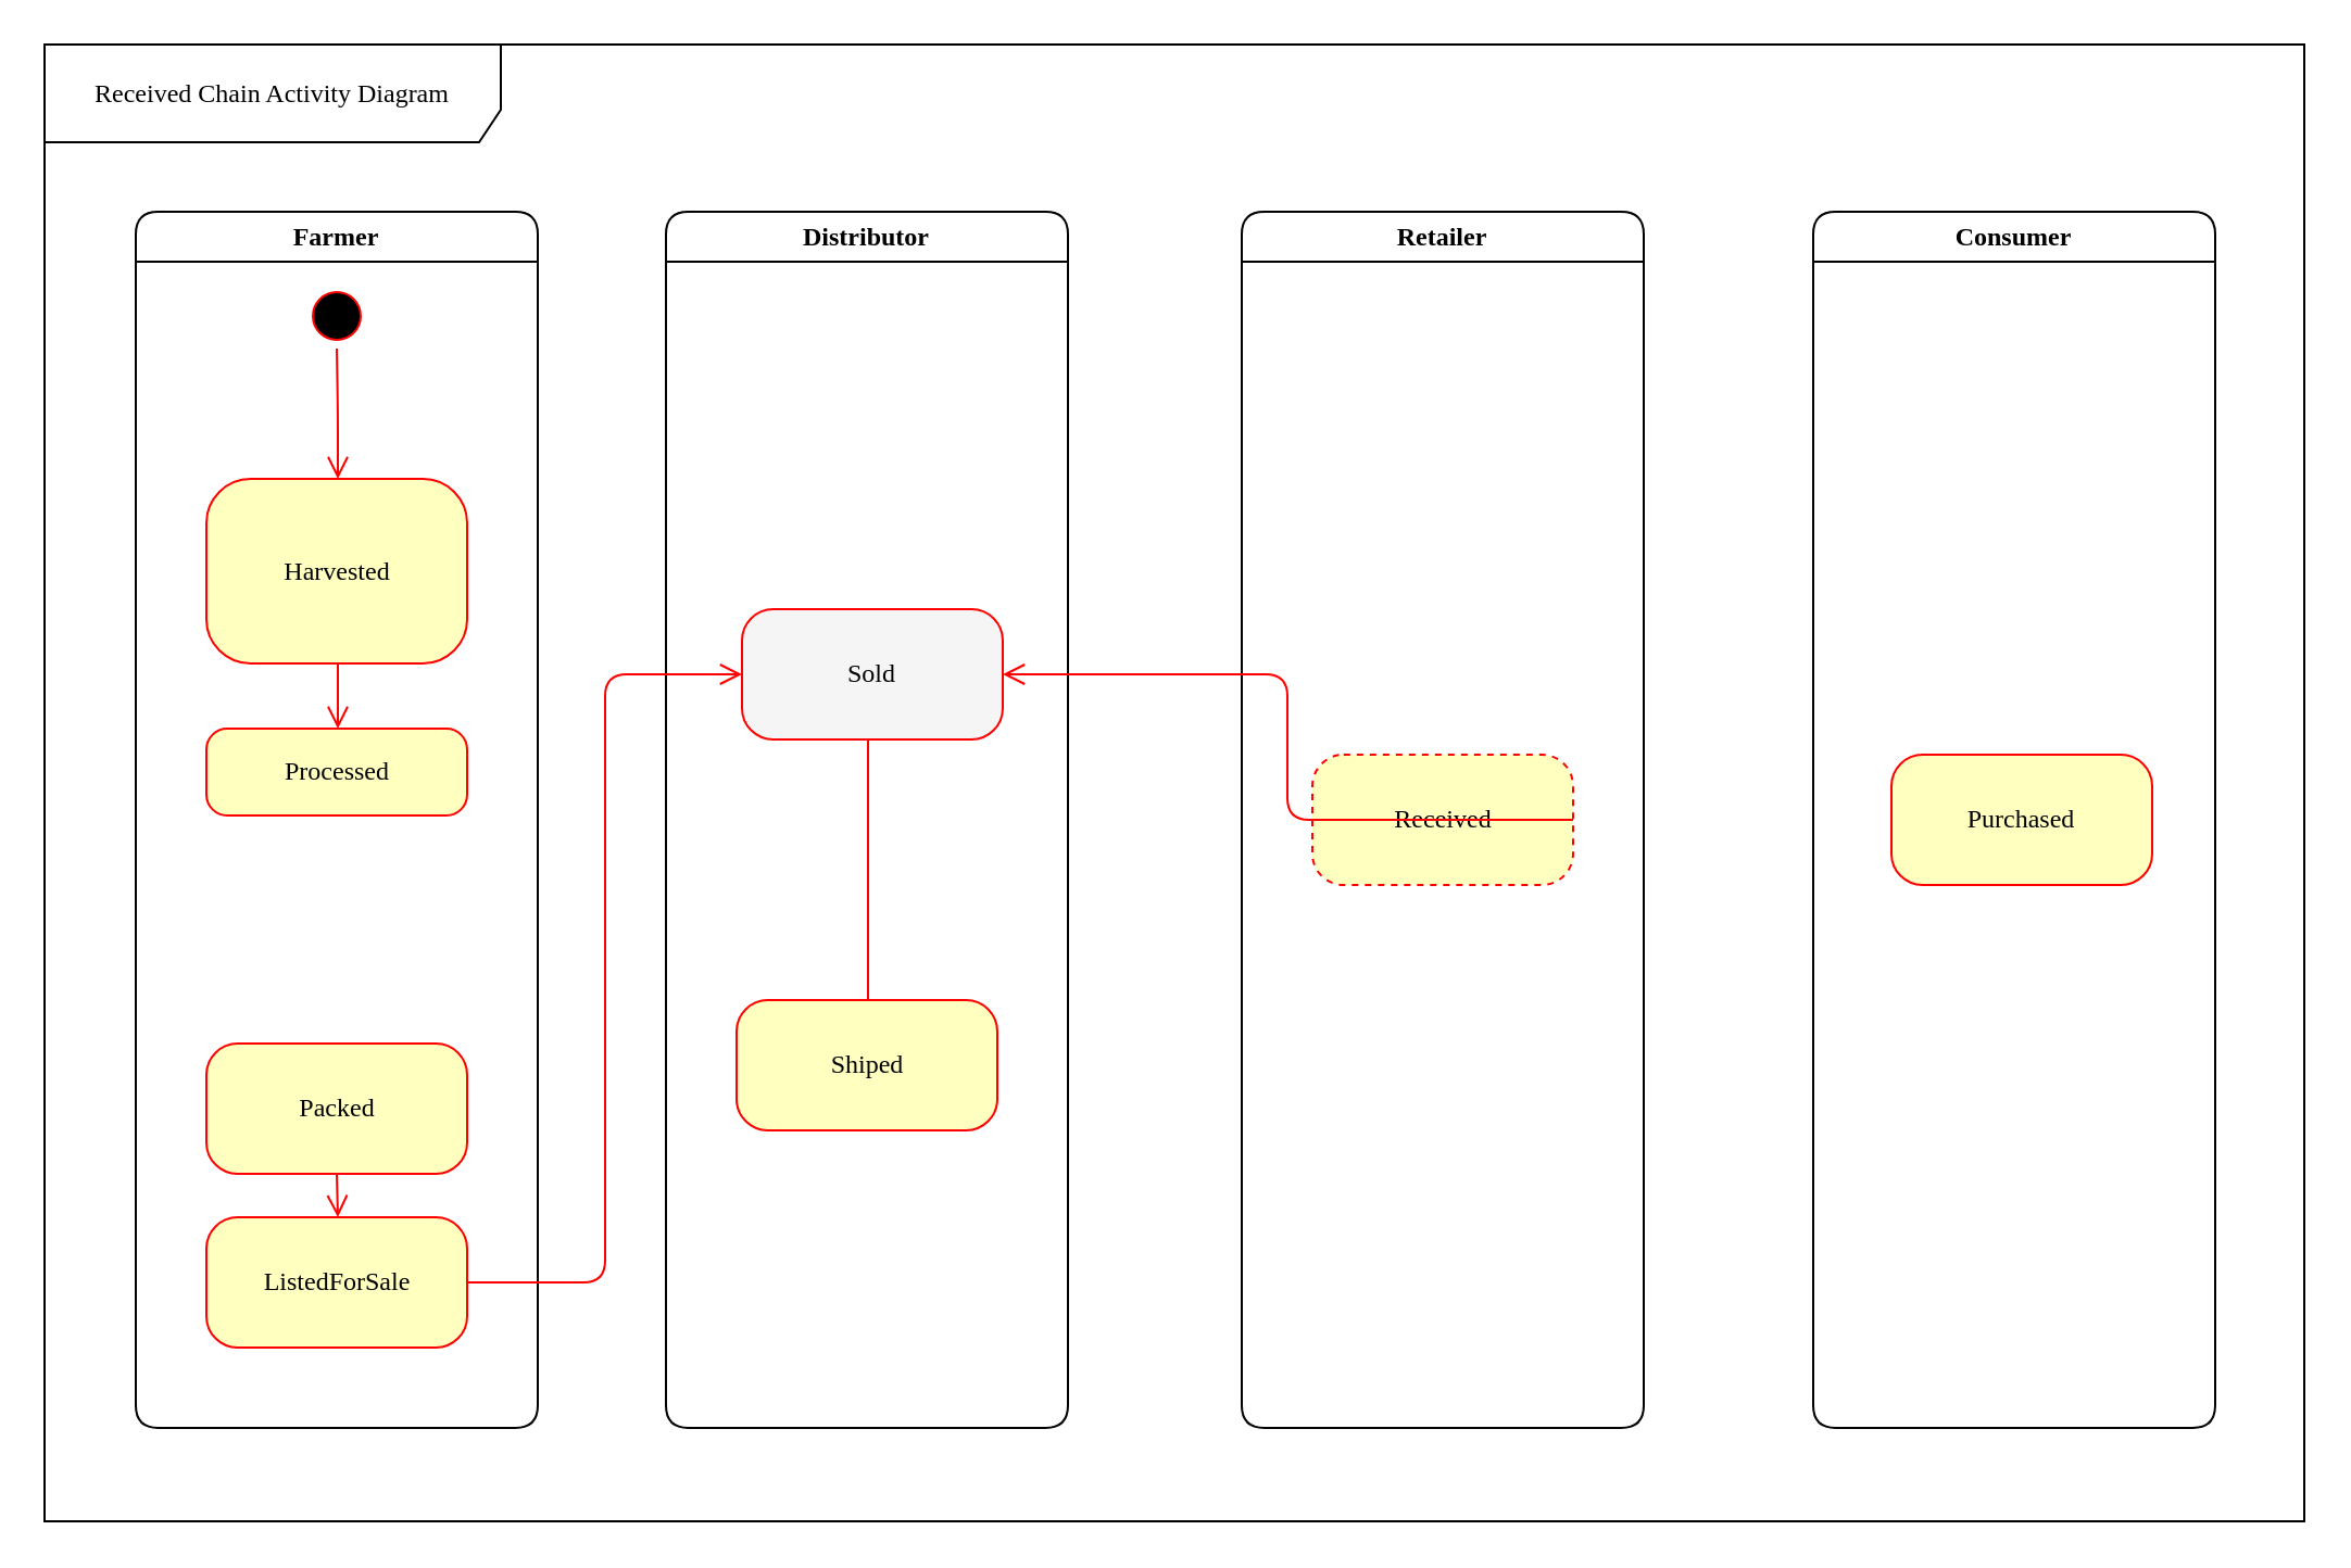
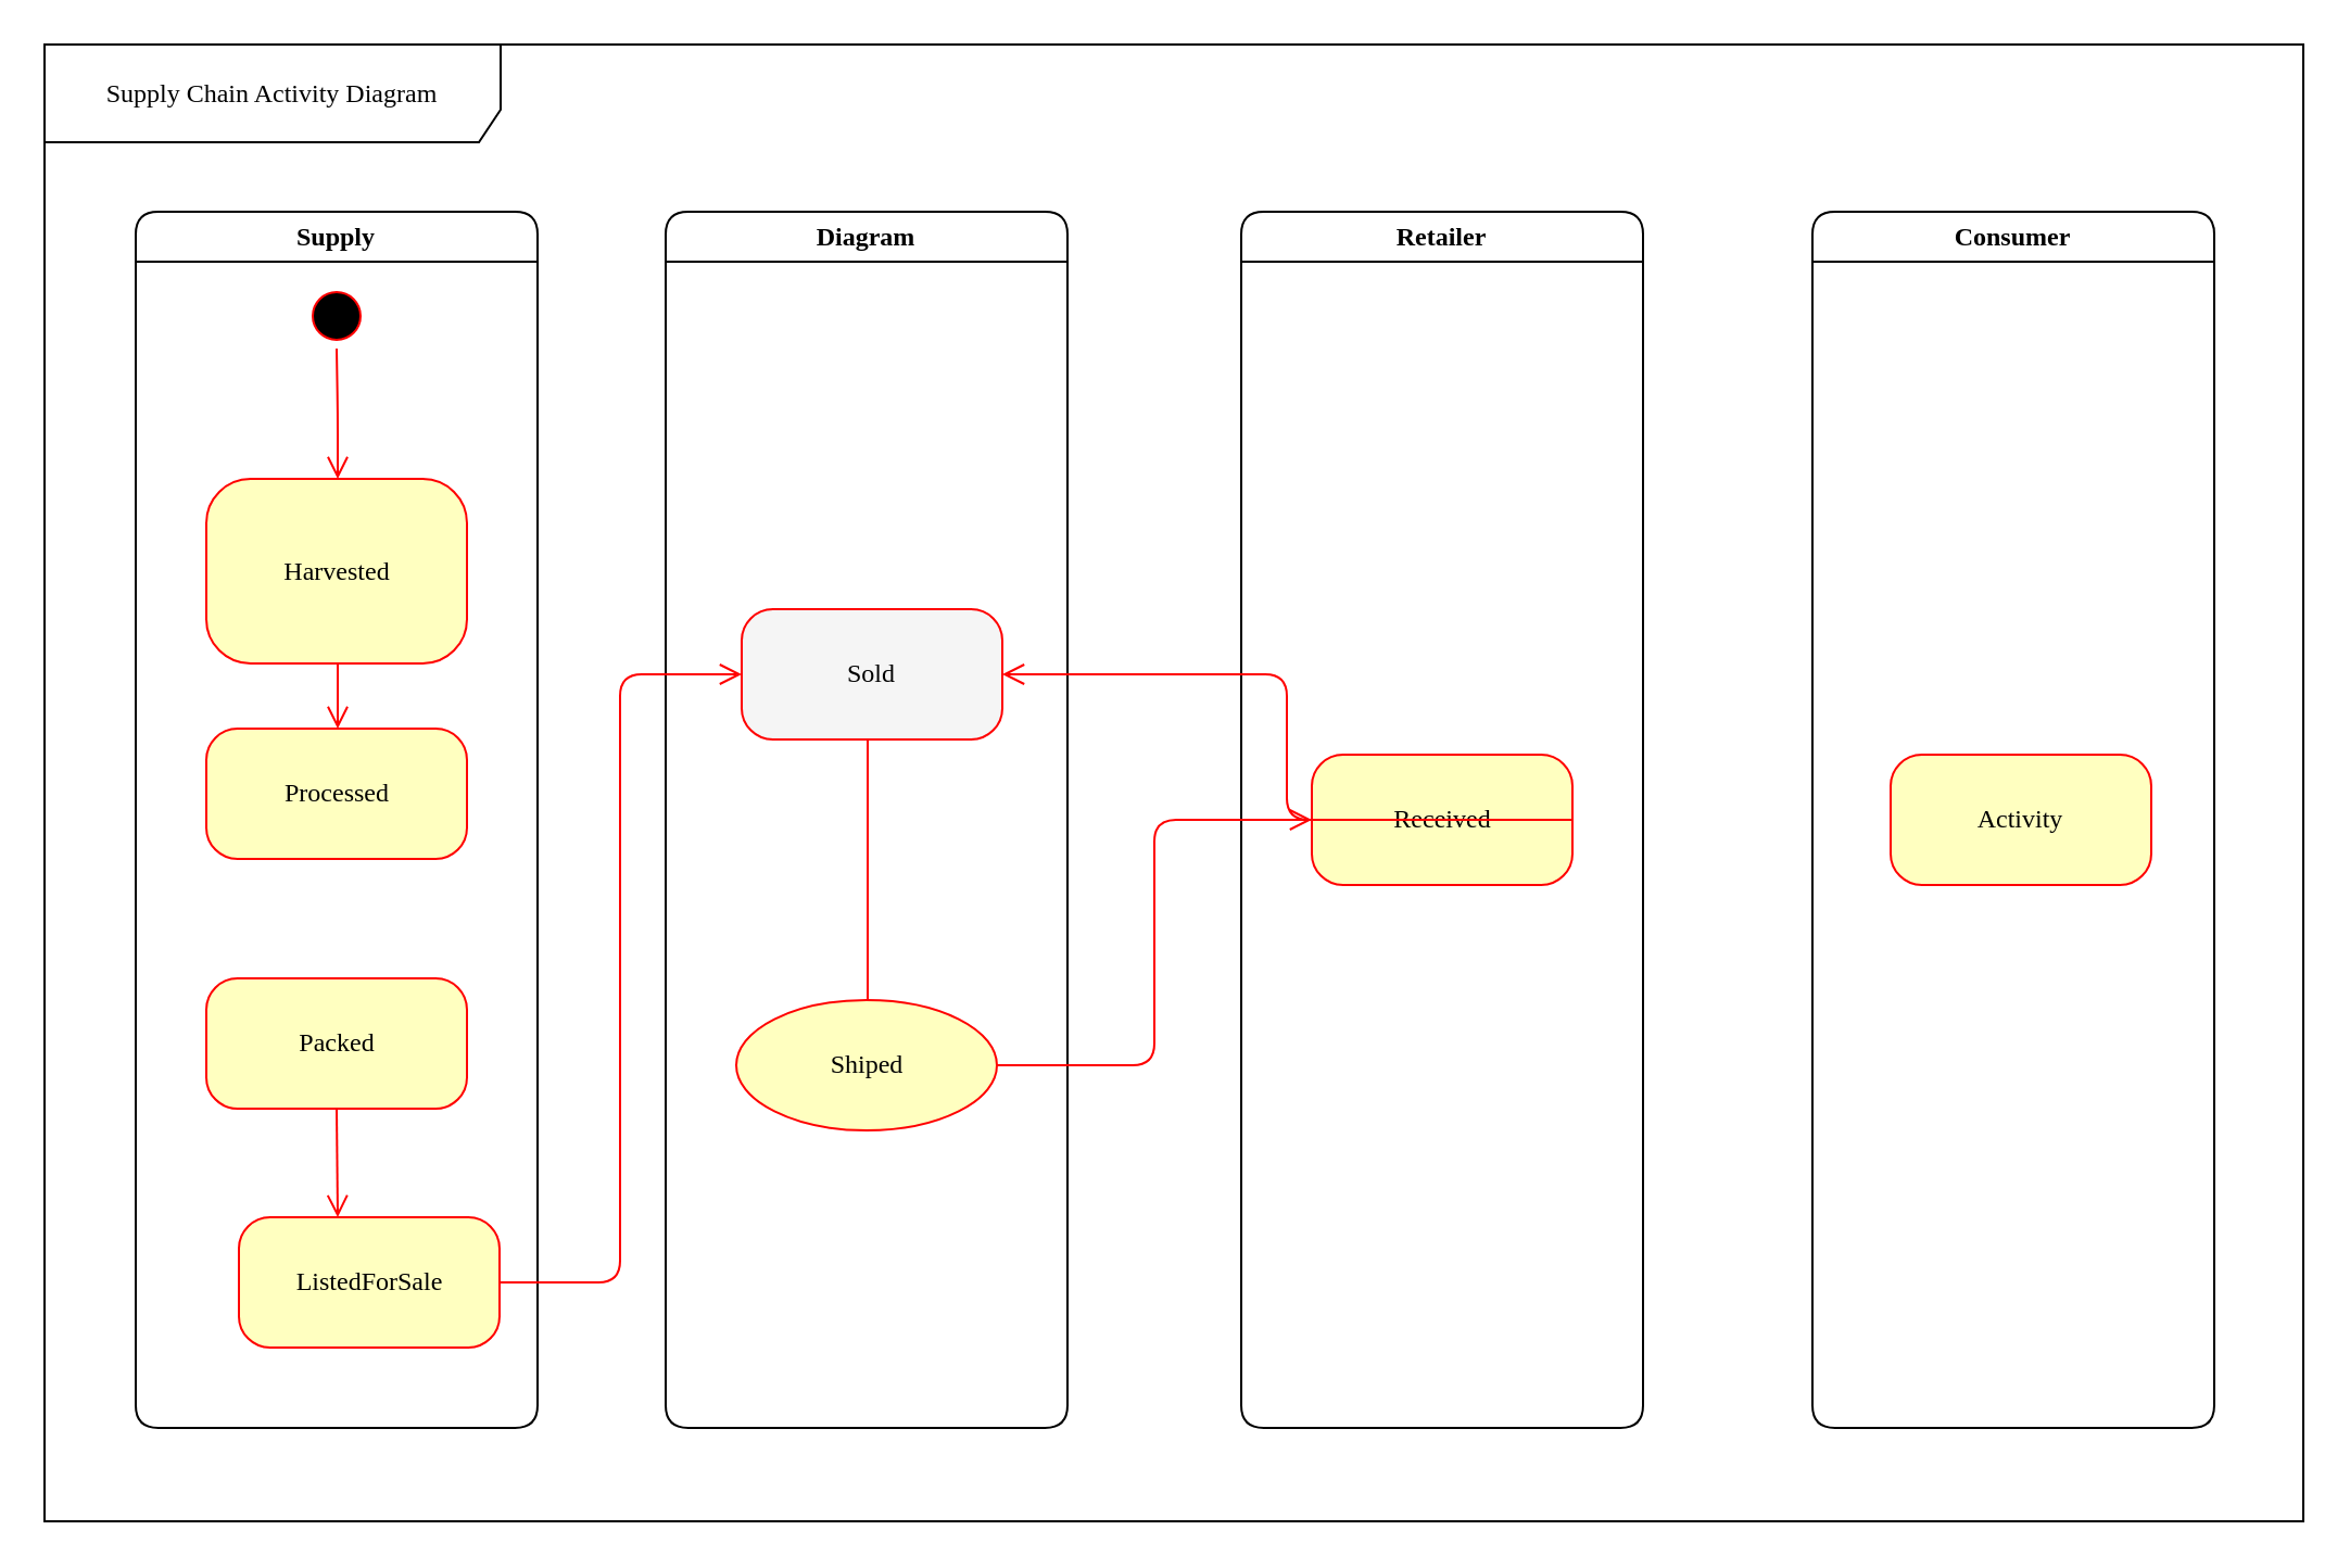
  <mxCell id="0" />
  <mxCell id="1" style="" parent="0" />
- <mxCell id="2" value="Received Chain Activity Diagram" style="shape=umlFrame;whiteSpace=wrap;html=1;rounded=1;shadow=0;comic=0;labelBackgroundColor=none;strokeWidth=1;fontFamily=Verdana;fontSize=12;align=center;width=210;height=45;" parent="1" vertex="1"><mxGeometry x="20" y="20" width="1040" height="680" as="geometry" /></mxCell>
- <mxCell id="3" value="Farmer" style="swimlane;whiteSpace=wrap;html=1;rounded=1;shadow=0;comic=0;labelBackgroundColor=none;strokeWidth=1;fontFamily=Verdana;fontSize=12;align=center;" parent="1" vertex="1"><mxGeometry x="62" y="97" width="185" height="560" as="geometry" /></mxCell>
+ <mxCell id="2" value="Supply Chain Activity Diagram" style="shape=umlFrame;whiteSpace=wrap;html=1;rounded=1;shadow=0;comic=0;labelBackgroundColor=none;strokeWidth=1;fontFamily=Verdana;fontSize=12;align=center;width=210;height=45;" parent="1" vertex="1"><mxGeometry x="20" y="20" width="1040" height="680" as="geometry" /></mxCell>
+ <mxCell id="3" value="Supply" style="swimlane;whiteSpace=wrap;html=1;rounded=1;shadow=0;comic=0;labelBackgroundColor=none;strokeWidth=1;fontFamily=Verdana;fontSize=12;align=center;" parent="1" vertex="1"><mxGeometry x="62" y="97" width="185" height="560" as="geometry" /></mxCell>
  <mxCell id="4" style="edgeStyle=elbowEdgeStyle;html=1;labelBackgroundColor=none;endArrow=open;endSize=8;strokeColor=#ff0000;fontFamily=Verdana;fontSize=12;align=left;" parent="3" source="5" target="7" edge="1"><mxGeometry relative="1" as="geometry" /></mxCell>
  <mxCell id="5" value="Harvested" style="rounded=1;whiteSpace=wrap;html=1;arcSize=24;fillColor=#ffffc0;strokeColor=#ff0000;shadow=0;comic=0;labelBackgroundColor=none;fontFamily=Verdana;fontSize=12;fontColor=#000000;align=center;" parent="3" vertex="1"><mxGeometry x="32.5" y="123" width="120" height="85" as="geometry" /></mxCell>
  <mxCell id="6" style="edgeStyle=elbowEdgeStyle;html=1;labelBackgroundColor=none;endArrow=open;endSize=8;strokeColor=#ff0000;fontFamily=Verdana;fontSize=12;align=left;" parent="3" source="7" target="2" edge="1"><mxGeometry relative="1" as="geometry" /></mxCell>
- <mxCell id="7" value="Processed" style="rounded=1;whiteSpace=wrap;html=1;arcSize=24;fillColor=#ffffc0;strokeColor=#ff0000;shadow=0;comic=0;labelBackgroundColor=none;fontFamily=Verdana;fontSize=12;fontColor=#000000;align=center;" parent="3" vertex="1"><mxGeometry x="32.5" y="238" width="120" height="40" as="geometry" /></mxCell>
- <mxCell id="8" value="Packed" style="rounded=1;whiteSpace=wrap;html=1;arcSize=24;fillColor=#ffffc0;strokeColor=#ff0000;shadow=0;comic=0;labelBackgroundColor=none;fontFamily=Verdana;fontSize=12;fontColor=#000000;align=center;" parent="3" vertex="1"><mxGeometry x="32.5" y="383" width="120" height="60" as="geometry" /></mxCell>
+ <mxCell id="7" value="Processed" style="rounded=1;whiteSpace=wrap;html=1;arcSize=24;fillColor=#ffffc0;strokeColor=#ff0000;shadow=0;comic=0;labelBackgroundColor=none;fontFamily=Verdana;fontSize=12;fontColor=#000000;align=center;" parent="3" vertex="1"><mxGeometry x="32.5" y="238" width="120" height="60" as="geometry" /></mxCell>
+ <mxCell id="8" value="Packed" style="rounded=1;whiteSpace=wrap;html=1;arcSize=24;fillColor=#ffffc0;strokeColor=#ff0000;shadow=0;comic=0;labelBackgroundColor=none;fontFamily=Verdana;fontSize=12;fontColor=#000000;align=center;" parent="3" vertex="1"><mxGeometry x="32.5" y="353" width="120" height="60" as="geometry" /></mxCell>
  <mxCell id="9" value="" style="ellipse;html=1;shape=startState;fillColor=#000000;strokeColor=#ff0000;rounded=1;shadow=0;comic=0;labelBackgroundColor=none;fontFamily=Verdana;fontSize=12;fontColor=#000000;align=center;direction=south;" parent="3" vertex="1"><mxGeometry x="77.5" y="33" width="30" height="30" as="geometry" /></mxCell>
  <mxCell id="10" style="edgeStyle=elbowEdgeStyle;html=1;labelBackgroundColor=none;endArrow=open;endSize=8;strokeColor=#ff0000;fontFamily=Verdana;fontSize=12;align=left;" parent="3" source="9" target="5" edge="1"><mxGeometry relative="1" as="geometry" /></mxCell>
- <mxCell id="11" value="Distributor" style="swimlane;whiteSpace=wrap;html=1;rounded=1;shadow=0;comic=0;labelBackgroundColor=none;strokeWidth=1;fontFamily=Verdana;fontSize=12;align=center;" parent="1" vertex="1"><mxGeometry x="306" y="97" width="185" height="560" as="geometry" /></mxCell>
+ <mxCell id="11" value="Diagram" style="swimlane;whiteSpace=wrap;html=1;rounded=1;shadow=0;comic=0;labelBackgroundColor=none;strokeWidth=1;fontFamily=Verdana;fontSize=12;align=center;" parent="1" vertex="1"><mxGeometry x="306" y="97" width="185" height="560" as="geometry" /></mxCell>
  <mxCell id="12" style="edgeStyle=elbowEdgeStyle;html=1;labelBackgroundColor=none;endArrow=none;endSize=8;strokeColor=#ff0000;fontFamily=Verdana;fontSize=12;align=left;entryX=0.5;entryY=0;entryDx=0;entryDy=0;" parent="11" source="13" target="14" edge="1"><mxGeometry relative="1" as="geometry"><mxPoint x="95" y="280" as="targetPoint" /></mxGeometry></mxCell>
  <mxCell id="13" value="Sold" style="rounded=1;whiteSpace=wrap;html=1;arcSize=24;fillColor=#f5f5f5;strokeColor=#ff0000;shadow=0;comic=0;labelBackgroundColor=none;fontFamily=Verdana;fontSize=12;fontColor=#000000;align=center;" parent="11" vertex="1"><mxGeometry x="35" y="183" width="120" height="60" as="geometry" /></mxCell>
- <mxCell id="14" value="Shiped" style="rounded=1;whiteSpace=wrap;html=1;arcSize=24;fillColor=#ffffc0;strokeColor=#ff0000;shadow=0;comic=0;labelBackgroundColor=none;fontFamily=Verdana;fontSize=12;fontColor=#000000;align=center;" parent="11" vertex="1"><mxGeometry x="32.5" y="363" width="120" height="60" as="geometry" /></mxCell>
+ <mxCell id="14" value="Shiped" style="ellipse;whiteSpace=wrap;html=1;arcSize=24;fillColor=#ffffc0;strokeColor=#ff0000;shadow=0;comic=0;labelBackgroundColor=none;fontFamily=Verdana;fontSize=12;fontColor=#000000;align=center;" parent="11" vertex="1"><mxGeometry x="32.5" y="363" width="120" height="60" as="geometry" /></mxCell>
  <mxCell id="15" style="edgeStyle=elbowEdgeStyle;html=1;labelBackgroundColor=none;endArrow=open;endSize=8;strokeColor=#ff0000;fontFamily=Verdana;fontSize=12;align=left;exitX=1;exitY=0.5;exitDx=0;exitDy=0;" parent="1" source="22" target="13" edge="1"><mxGeometry relative="1" as="geometry"><mxPoint x="890" y="155" as="targetPoint" /></mxGeometry></mxCell>
  <mxCell id="16" value="Retailer" style="swimlane;whiteSpace=wrap;html=1;rounded=1;shadow=0;comic=0;labelBackgroundColor=none;strokeWidth=1;fontFamily=Verdana;fontSize=12;align=center;startSize=23;" parent="1" vertex="1"><mxGeometry x="571" y="97" width="185" height="560" as="geometry" /></mxCell>
- <mxCell id="17" value="Received" style="rounded=1;whiteSpace=wrap;html=1;arcSize=24;fillColor=#ffffc0;strokeColor=#ff0000;shadow=0;comic=0;labelBackgroundColor=none;fontFamily=Verdana;fontSize=12;fontColor=#000000;align=center;dashed=1;" parent="16" vertex="1"><mxGeometry x="32.5" y="250" width="120" height="60" as="geometry" /></mxCell>
+ <mxCell id="17" value="Received" style="rounded=1;whiteSpace=wrap;html=1;arcSize=24;fillColor=#ffffc0;strokeColor=#ff0000;shadow=0;comic=0;labelBackgroundColor=none;fontFamily=Verdana;fontSize=12;fontColor=#000000;align=center;" parent="16" vertex="1"><mxGeometry x="32.5" y="250" width="120" height="60" as="geometry" /></mxCell>
  <mxCell id="18" value="Consumer" style="swimlane;whiteSpace=wrap;html=1;rounded=1;shadow=0;comic=0;labelBackgroundColor=none;strokeWidth=1;fontFamily=Verdana;fontSize=12;align=center;" parent="1" vertex="1"><mxGeometry x="834" y="97" width="185" height="560" as="geometry" /></mxCell>
- <mxCell id="19" value="Purchased" style="rounded=1;whiteSpace=wrap;html=1;arcSize=24;fillColor=#ffffc0;strokeColor=#ff0000;shadow=0;comic=0;labelBackgroundColor=none;fontFamily=Verdana;fontSize=12;fontColor=#000000;align=center;" parent="18" vertex="1"><mxGeometry x="36" y="250" width="120" height="60" as="geometry" /></mxCell>
+ <mxCell id="19" value="Activity" style="rounded=1;whiteSpace=wrap;html=1;arcSize=24;fillColor=#ffffc0;strokeColor=#ff0000;shadow=0;comic=0;labelBackgroundColor=none;fontFamily=Verdana;fontSize=12;fontColor=#000000;align=center;" parent="18" vertex="1"><mxGeometry x="36" y="250" width="120" height="60" as="geometry" /></mxCell>
+ <mxCell id="20" style="edgeStyle=elbowEdgeStyle;html=1;labelBackgroundColor=none;endArrow=open;endSize=8;strokeColor=#ff0000;fontFamily=Verdana;fontSize=12;align=left;entryX=0;entryY=0.5;entryDx=0;entryDy=0;exitX=1;exitY=0.5;exitDx=0;exitDy=0;" parent="1" source="14" target="17" edge="1"><mxGeometry relative="1" as="geometry"><mxPoint x="490" y="500" as="sourcePoint" /><mxPoint x="606" y="250" as="targetPoint" /></mxGeometry></mxCell>
  <mxCell id="21" style="edgeStyle=elbowEdgeStyle;html=1;labelBackgroundColor=none;endArrow=open;endSize=8;strokeColor=#ff0000;fontFamily=Verdana;fontSize=12;align=left;exitX=1;exitY=0.5;exitDx=0;exitDy=0;" parent="1" source="17" target="13" edge="1"><mxGeometry relative="1" as="geometry"><mxPoint x="760" y="510" as="sourcePoint" /><mxPoint x="855" y="250" as="targetPoint" /></mxGeometry></mxCell>
- <mxCell id="22" value="ListedForSale" style="rounded=1;whiteSpace=wrap;html=1;arcSize=24;fillColor=#ffffc0;strokeColor=#ff0000;shadow=0;comic=0;labelBackgroundColor=none;fontFamily=Verdana;fontSize=12;fontColor=#000000;align=center;" parent="1" vertex="1"><mxGeometry x="94.5" y="560" width="120" height="60" as="geometry" /></mxCell>
+ <mxCell id="22" value="ListedForSale" style="rounded=1;whiteSpace=wrap;html=1;arcSize=24;fillColor=#ffffc0;strokeColor=#ff0000;shadow=0;comic=0;labelBackgroundColor=none;fontFamily=Verdana;fontSize=12;fontColor=#000000;align=center;" parent="1" vertex="1"><mxGeometry x="109.5" y="560" width="120" height="60" as="geometry" /></mxCell>
  <mxCell id="23" style="edgeStyle=elbowEdgeStyle;html=1;labelBackgroundColor=none;endArrow=open;endSize=8;strokeColor=#ff0000;fontFamily=Verdana;fontSize=12;align=left;exitX=0.5;exitY=1;exitDx=0;exitDy=0;" parent="1" source="8" target="22" edge="1"><mxGeometry relative="1" as="geometry"><mxPoint x="156.71" y="510" as="sourcePoint" /><mxPoint x="155" y="540" as="targetPoint" /></mxGeometry></mxCell>
